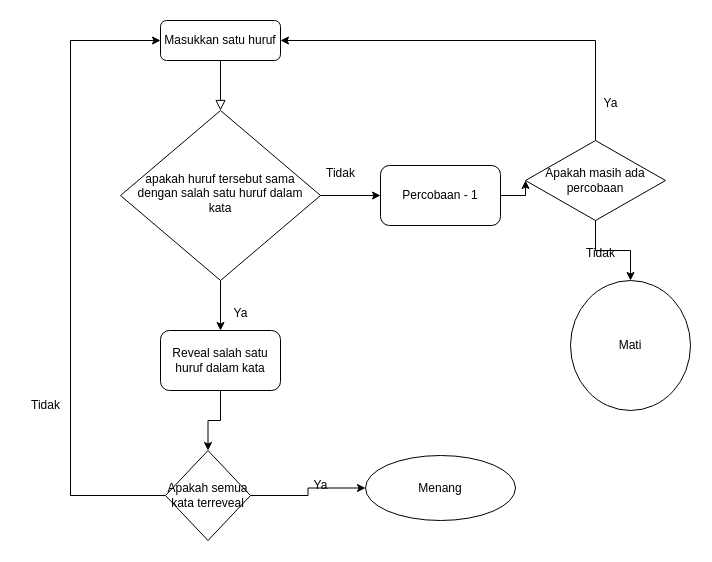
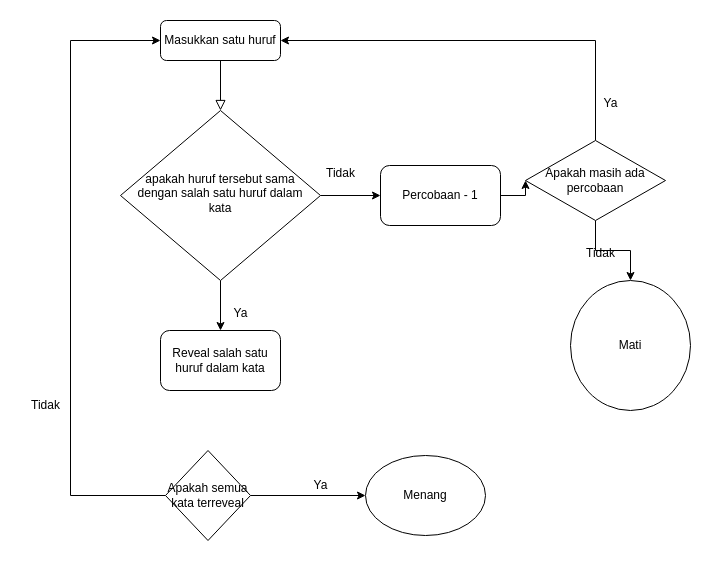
  <mxCell id="0" />
  <mxCell id="1" parent="0" />
  <mxCell id="2" value="" style="rounded=0;html=1;jettySize=auto;orthogonalLoop=1;fontSize=11;endArrow=block;endFill=0;endSize=8;strokeWidth=1;shadow=0;labelBackgroundColor=none;edgeStyle=orthogonalEdgeStyle;" parent="1" source="3" target="6" edge="1"><mxGeometry relative="1" as="geometry" /></mxCell>
  <mxCell id="3" value="Masukkan satu huruf" style="rounded=1;whiteSpace=wrap;html=1;fontSize=12;glass=0;strokeWidth=1;shadow=0;" parent="1" vertex="1"><mxGeometry x="160" y="20" width="120" height="40" as="geometry" /></mxCell>
  <mxCell id="4" style="edgeStyle=orthogonalEdgeStyle;rounded=0;orthogonalLoop=1;jettySize=auto;html=1;exitX=1;exitY=0.5;exitDx=0;exitDy=0;entryX=0;entryY=0.5;entryDx=0;entryDy=0;" edge="1" parent="1" source="6" target="8"><mxGeometry relative="1" as="geometry" /></mxCell>
  <mxCell id="5" style="edgeStyle=orthogonalEdgeStyle;rounded=0;orthogonalLoop=1;jettySize=auto;html=1;exitX=0.5;exitY=1;exitDx=0;exitDy=0;entryX=0.5;entryY=0;entryDx=0;entryDy=0;" edge="1" parent="1" source="6" target="17"><mxGeometry relative="1" as="geometry" /></mxCell>
  <mxCell id="6" value="apakah huruf tersebut sama dengan salah satu huruf dalam kata" style="rhombus;whiteSpace=wrap;html=1;shadow=0;fontFamily=Helvetica;fontSize=12;align=center;strokeWidth=1;spacing=6;spacingTop=-4;" parent="1" vertex="1"><mxGeometry x="120" y="110" width="200" height="170" as="geometry" /></mxCell>
  <mxCell id="7" style="edgeStyle=orthogonalEdgeStyle;rounded=0;orthogonalLoop=1;jettySize=auto;html=1;exitX=1;exitY=0.5;exitDx=0;exitDy=0;entryX=0;entryY=0.5;entryDx=0;entryDy=0;" edge="1" parent="1" source="8" target="11"><mxGeometry relative="1" as="geometry" /></mxCell>
  <mxCell id="8" value="Percobaan - 1" style="rounded=1;whiteSpace=wrap;html=1;" vertex="1" parent="1"><mxGeometry x="380" y="165" width="120" height="60" as="geometry" /></mxCell>
  <mxCell id="9" style="edgeStyle=orthogonalEdgeStyle;rounded=0;orthogonalLoop=1;jettySize=auto;html=1;exitX=0.5;exitY=0;exitDx=0;exitDy=0;entryX=1;entryY=0.5;entryDx=0;entryDy=0;" edge="1" parent="1" source="11" target="3"><mxGeometry relative="1" as="geometry" /></mxCell>
  <mxCell id="10" style="edgeStyle=orthogonalEdgeStyle;rounded=0;orthogonalLoop=1;jettySize=auto;html=1;exitX=0.5;exitY=1;exitDx=0;exitDy=0;entryX=0.5;entryY=0;entryDx=0;entryDy=0;" edge="1" parent="1" source="11" target="14"><mxGeometry relative="1" as="geometry" /></mxCell>
  <mxCell id="11" value="Apakah masih ada percobaan" style="rhombus;whiteSpace=wrap;html=1;" vertex="1" parent="1"><mxGeometry x="525" y="140" width="140" height="80" as="geometry" /></mxCell>
  <mxCell id="12" value="Tidak" style="text;html=1;align=center;verticalAlign=middle;resizable=0;points=[];autosize=1;strokeColor=none;fillColor=none;" vertex="1" parent="1"><mxGeometry x="315" y="158" width="50" height="30" as="geometry" /></mxCell>
  <mxCell id="13" value="Ya" style="text;html=1;align=center;verticalAlign=middle;resizable=0;points=[];autosize=1;strokeColor=none;fillColor=none;" vertex="1" parent="1"><mxGeometry x="590" y="88" width="40" height="30" as="geometry" /></mxCell>
  <mxCell id="14" value="Mati" style="ellipse;whiteSpace=wrap;html=1;" vertex="1" parent="1"><mxGeometry x="570" y="280" width="120" height="130" as="geometry" /></mxCell>
  <mxCell id="15" value="Tidak" style="text;html=1;align=center;verticalAlign=middle;resizable=0;points=[];autosize=1;strokeColor=none;fillColor=none;" vertex="1" parent="1"><mxGeometry x="575" y="238" width="50" height="30" as="geometry" /></mxCell>
- <mxCell id="16" style="edgeStyle=orthogonalEdgeStyle;rounded=0;orthogonalLoop=1;jettySize=auto;html=1;exitX=0.5;exitY=1;exitDx=0;exitDy=0;entryX=0.5;entryY=0;entryDx=0;entryDy=0;" edge="1" parent="1" source="17" target="21"><mxGeometry relative="1" as="geometry" /></mxCell>
  <mxCell id="17" value="Reveal salah satu huruf dalam kata" style="rounded=1;whiteSpace=wrap;html=1;" vertex="1" parent="1"><mxGeometry x="160" y="330" width="120" height="60" as="geometry" /></mxCell>
  <mxCell id="18" value="Ya" style="text;html=1;align=center;verticalAlign=middle;resizable=0;points=[];autosize=1;strokeColor=none;fillColor=none;" vertex="1" parent="1"><mxGeometry x="220" y="298" width="40" height="30" as="geometry" /></mxCell>
  <mxCell id="19" style="edgeStyle=orthogonalEdgeStyle;rounded=0;orthogonalLoop=1;jettySize=auto;html=1;exitX=0;exitY=0.5;exitDx=0;exitDy=0;entryX=0;entryY=0.5;entryDx=0;entryDy=0;" edge="1" parent="1" source="21" target="3"><mxGeometry relative="1" as="geometry"><Array as="points"><mxPoint x="70" y="495" /><mxPoint x="70" y="40" /></Array></mxGeometry></mxCell>
  <mxCell id="20" style="edgeStyle=orthogonalEdgeStyle;rounded=0;orthogonalLoop=1;jettySize=auto;html=1;exitX=1;exitY=0.5;exitDx=0;exitDy=0;entryX=0;entryY=0.5;entryDx=0;entryDy=0;" edge="1" parent="1" source="21" target="23"><mxGeometry relative="1" as="geometry" /></mxCell>
  <mxCell id="21" value="Apakah semua kata terreveal" style="rhombus;whiteSpace=wrap;html=1;" vertex="1" parent="1"><mxGeometry x="165" y="450" width="85" height="90" as="geometry" /></mxCell>
  <mxCell id="22" value="Tidak" style="text;html=1;align=center;verticalAlign=middle;resizable=0;points=[];autosize=1;strokeColor=none;fillColor=none;" vertex="1" parent="1"><mxGeometry x="20" y="390" width="50" height="30" as="geometry" /></mxCell>
- <mxCell id="23" value="Menang" style="ellipse;whiteSpace=wrap;html=1;" vertex="1" parent="1"><mxGeometry x="365" y="455" width="150" height="65" as="geometry" /></mxCell>
+ <mxCell id="23" value="Menang" style="ellipse;whiteSpace=wrap;html=1;" vertex="1" parent="1"><mxGeometry x="365" y="455" width="120" height="80" as="geometry" /></mxCell>
  <mxCell id="24" value="Ya" style="text;html=1;align=center;verticalAlign=middle;resizable=0;points=[];autosize=1;strokeColor=none;fillColor=none;" vertex="1" parent="1"><mxGeometry x="300" y="470" width="40" height="30" as="geometry" /></mxCell>
